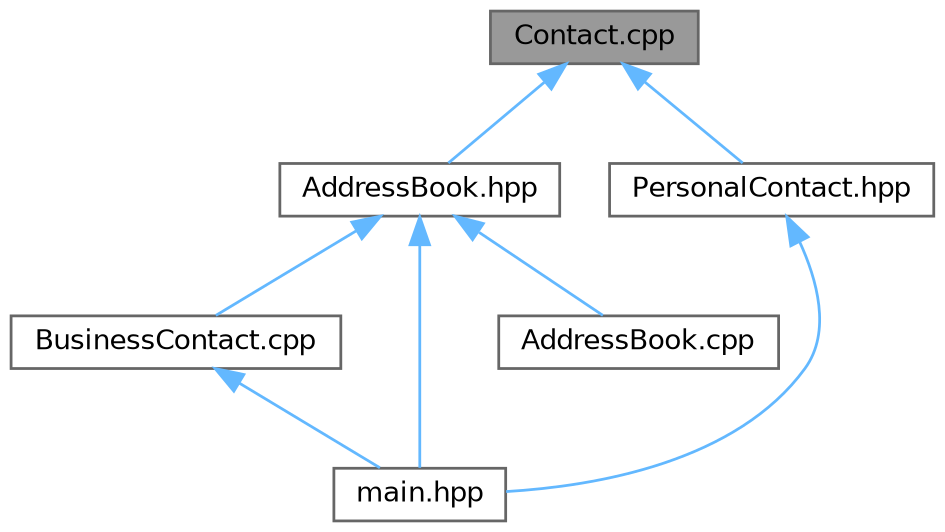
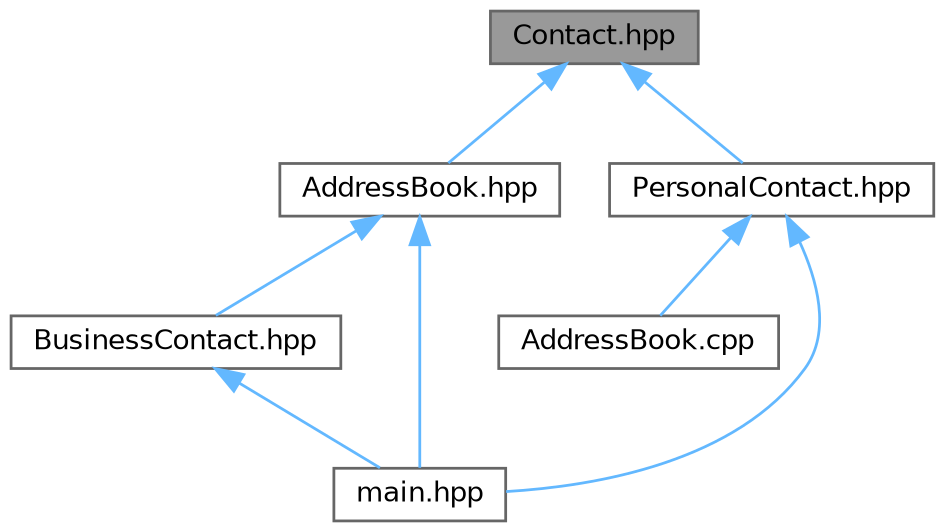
  digraph {
    node [color=grey40 fillcolor=white fontname=Helvetica fontsize=10 shape=box style=filled]
    edge [color=steelblue1 dir=back fontname=Helvetica fontsize=10 labelfontname=Helvetica labelfontsize=10 style=solid]
-   n1 [color=gray40 fillcolor=grey60 fontcolor=black height=0.2 label="Contact.cpp" width=0.4]
+   n1 [color=gray40 fillcolor=grey60 fontcolor=black height=0.2 label="Contact.hpp" width=0.4]
    n2 [height=0.2 label="AddressBook.hpp" width=0.4]
    n3 [height=0.2 label="PersonalContact.hpp" width=0.4]
-   n4 [height=0.2 label="BusinessContact.cpp" width=0.4]
+   n4 [height=0.2 label="BusinessContact.hpp" width=0.4]
    n5 [height=0.2 label="AddressBook.cpp" width=0.4]
    n6 [height=0.2 label="main.hpp" width=0.4]
    n1 -> n2
    n1 -> n3
    n2 -> n4
-   n2 -> n5
+   n3 -> n5
    n2 -> n6
    n3 -> n6
    n4 -> n6
  }
